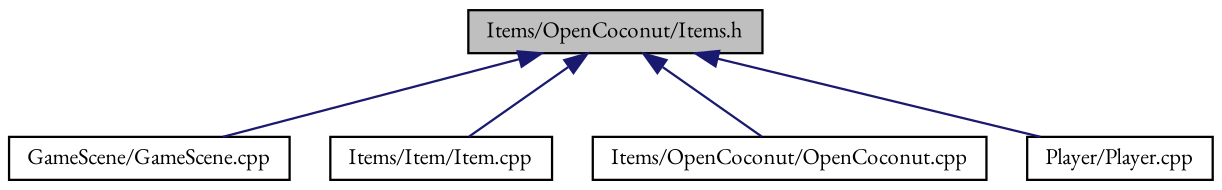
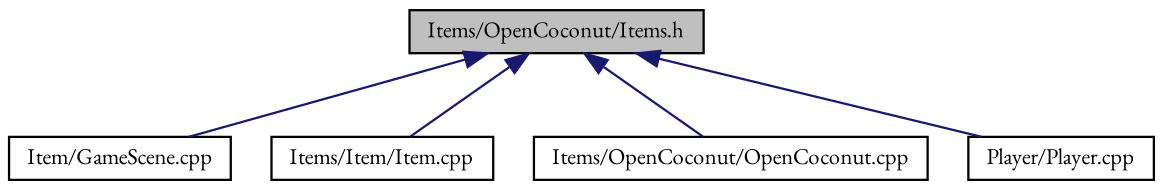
  digraph {
    fontname="EB Garamond"
    node [color=black fillcolor=white fontname="EB Garamond" fontsize=10 shape=record style=filled]
    edge [color=midnightblue dir=back fontname="EB Garamond" fontsize=10 labelfontname=Helvetica labelfontsize=10 style=solid]
    n1 [fillcolor=grey75 fontcolor=black height=0.2 label="Items/OpenCoconut/Items.h" width=0.4]
-   n2 [height=0.2 label="GameScene/GameScene.cpp" width=0.4]
+   n2 [height=0.2 label="Item/GameScene.cpp" width=0.4]
    n3 [height=0.2 label="Items/Item/Item.cpp" width=0.4]
    n4 [height=0.2 label="Items/OpenCoconut/OpenCoconut.cpp" width=0.4]
    n5 [height=0.2 label="Player/Player.cpp" width=0.4]
    n1 -> n2
    n1 -> n3
    n1 -> n4
    n1 -> n5
  }
